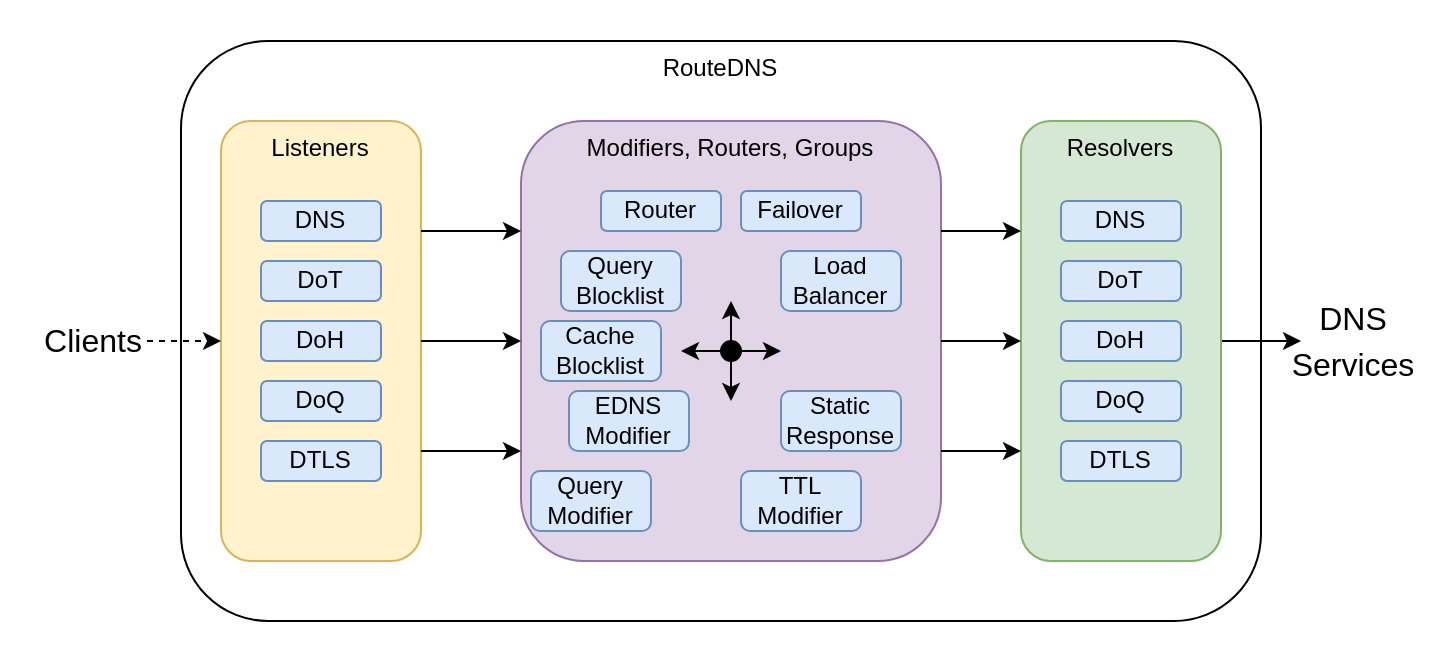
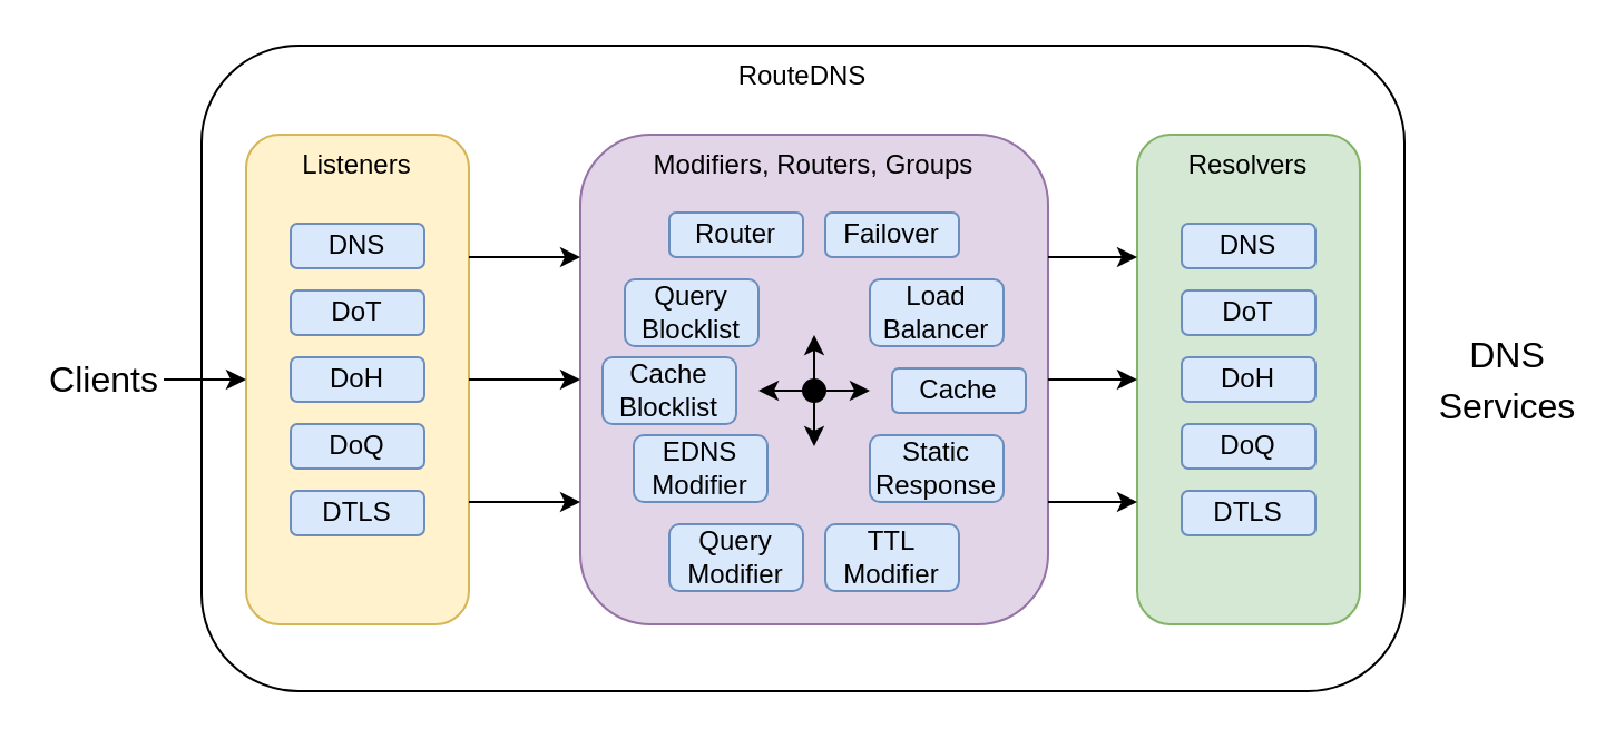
  <mxCell id="0" />
  <mxCell id="1" parent="0" />
  <mxCell id="2" value="RouteDNS" style="rounded=1;whiteSpace=wrap;html=1;fillColor=none;verticalAlign=top;" parent="1" vertex="1"><mxGeometry x="90" y="20" width="540" height="290" as="geometry" /></mxCell>
  <mxCell id="3" value="Listeners" style="rounded=1;whiteSpace=wrap;html=1;fillColor=#fff2cc;strokeColor=#d6b656;verticalAlign=top;" parent="1" vertex="1"><mxGeometry x="110" y="60" width="100" height="220" as="geometry" /></mxCell>
  <mxCell id="4" value="Modifiers, Routers, Groups" style="rounded=1;whiteSpace=wrap;html=1;fillColor=#e1d5e7;verticalAlign=top;strokeColor=#9673a6;" parent="1" vertex="1"><mxGeometry x="260" y="60" width="210" height="220" as="geometry" /></mxCell>
- <mxCell id="5" style="edgeStyle=orthogonalEdgeStyle;rounded=0;orthogonalLoop=1;jettySize=auto;html=1;entryX=0;entryY=0.5;entryDx=0;entryDy=0;fontSize=19;" parent="1" source="6" target="43" edge="1"><mxGeometry relative="1" as="geometry" /></mxCell>
  <mxCell id="6" value="Resolvers" style="rounded=1;whiteSpace=wrap;html=1;fillColor=#d5e8d4;strokeColor=#82b366;verticalAlign=top;" parent="1" vertex="1"><mxGeometry x="510" y="60" width="100" height="220" as="geometry" /></mxCell>
  <mxCell id="7" value="DNS" style="rounded=1;whiteSpace=wrap;html=1;fillColor=#dae8fc;strokeColor=#6c8ebf;" parent="1" vertex="1"><mxGeometry x="130" y="100" width="60" height="20" as="geometry" /></mxCell>
  <mxCell id="8" value="DoT" style="rounded=1;whiteSpace=wrap;html=1;fillColor=#dae8fc;strokeColor=#6c8ebf;" parent="1" vertex="1"><mxGeometry x="130" y="130" width="60" height="20" as="geometry" /></mxCell>
  <mxCell id="9" value="DoH" style="rounded=1;whiteSpace=wrap;html=1;fillColor=#dae8fc;strokeColor=#6c8ebf;" parent="1" vertex="1"><mxGeometry x="130" y="160" width="60" height="20" as="geometry" /></mxCell>
  <mxCell id="10" value="DoQ" style="rounded=1;whiteSpace=wrap;html=1;fillColor=#dae8fc;strokeColor=#6c8ebf;" parent="1" vertex="1"><mxGeometry x="130" y="190" width="60" height="20" as="geometry" /></mxCell>
  <mxCell id="11" value="DTLS" style="rounded=1;whiteSpace=wrap;html=1;fillColor=#dae8fc;strokeColor=#6c8ebf;" parent="1" vertex="1"><mxGeometry x="130" y="220" width="60" height="20" as="geometry" /></mxCell>
  <mxCell id="12" value="DNS" style="rounded=1;whiteSpace=wrap;html=1;fillColor=#dae8fc;strokeColor=#6c8ebf;" parent="1" vertex="1"><mxGeometry x="530" y="100" width="60" height="20" as="geometry" /></mxCell>
  <mxCell id="13" value="DoT" style="rounded=1;whiteSpace=wrap;html=1;fillColor=#dae8fc;strokeColor=#6c8ebf;" parent="1" vertex="1"><mxGeometry x="530" y="130" width="60" height="20" as="geometry" /></mxCell>
  <mxCell id="14" value="DoH" style="rounded=1;whiteSpace=wrap;html=1;fillColor=#dae8fc;strokeColor=#6c8ebf;" parent="1" vertex="1"><mxGeometry x="530" y="160" width="60" height="20" as="geometry" /></mxCell>
  <mxCell id="15" value="DoQ" style="rounded=1;whiteSpace=wrap;html=1;fillColor=#dae8fc;strokeColor=#6c8ebf;" parent="1" vertex="1"><mxGeometry x="530" y="190" width="60" height="20" as="geometry" /></mxCell>
  <mxCell id="16" value="DTLS" style="rounded=1;whiteSpace=wrap;html=1;fillColor=#dae8fc;strokeColor=#6c8ebf;" parent="1" vertex="1"><mxGeometry x="530" y="220" width="60" height="20" as="geometry" /></mxCell>
  <mxCell id="17" value="Router" style="rounded=1;whiteSpace=wrap;html=1;fillColor=#dae8fc;strokeColor=#6c8ebf;" parent="1" vertex="1"><mxGeometry x="300" y="95" width="60" height="20" as="geometry" /></mxCell>
  <mxCell id="18" value="Failover" style="rounded=1;whiteSpace=wrap;html=1;fillColor=#dae8fc;strokeColor=#6c8ebf;" parent="1" vertex="1"><mxGeometry x="370" y="95" width="60" height="20" as="geometry" /></mxCell>
  <mxCell id="19" value="Load Balancer" style="rounded=1;whiteSpace=wrap;html=1;fillColor=#dae8fc;strokeColor=#6c8ebf;" parent="1" vertex="1"><mxGeometry x="390" y="125" width="60" height="30" as="geometry" /></mxCell>
  <mxCell id="20" value="Query&lt;br&gt;Blocklist" style="rounded=1;whiteSpace=wrap;html=1;fillColor=#dae8fc;strokeColor=#6c8ebf;" parent="1" vertex="1"><mxGeometry x="280" y="125" width="60" height="30" as="geometry" /></mxCell>
  <mxCell id="21" value="EDNS Modifier" style="rounded=1;whiteSpace=wrap;html=1;fillColor=#dae8fc;strokeColor=#6c8ebf;" parent="1" vertex="1"><mxGeometry x="284" y="195" width="60" height="30" as="geometry" /></mxCell>
  <mxCell id="22" value="TTL Modifier" style="rounded=1;whiteSpace=wrap;html=1;fillColor=#dae8fc;strokeColor=#6c8ebf;" parent="1" vertex="1"><mxGeometry x="370" y="235" width="60" height="30" as="geometry" /></mxCell>
+ <mxCell id="23" value="Cache" style="rounded=1;whiteSpace=wrap;html=1;fillColor=#dae8fc;strokeColor=#6c8ebf;" parent="1" vertex="1"><mxGeometry x="400" y="165" width="60" height="20" as="geometry" /></mxCell>
  <mxCell id="24" value="Static Response" style="rounded=1;whiteSpace=wrap;html=1;fillColor=#dae8fc;strokeColor=#6c8ebf;" parent="1" vertex="1"><mxGeometry x="390" y="195" width="60" height="30" as="geometry" /></mxCell>
- <mxCell id="25" value="Query Modifier" style="rounded=1;whiteSpace=wrap;html=1;fillColor=#dae8fc;strokeColor=#6c8ebf;" parent="1" vertex="1"><mxGeometry x="265" y="235" width="60" height="30" as="geometry" /></mxCell>
+ <mxCell id="25" value="Query Modifier" style="rounded=1;whiteSpace=wrap;html=1;fillColor=#dae8fc;strokeColor=#6c8ebf;" parent="1" vertex="1"><mxGeometry x="300" y="235" width="60" height="30" as="geometry" /></mxCell>
  <mxCell id="26" value="Cache&lt;br&gt;Blocklist" style="rounded=1;whiteSpace=wrap;html=1;fillColor=#dae8fc;strokeColor=#6c8ebf;" parent="1" vertex="1"><mxGeometry x="270" y="160" width="60" height="30" as="geometry" /></mxCell>
  <mxCell id="27" value="" style="endArrow=classic;html=1;entryX=0;entryY=0.25;entryDx=0;entryDy=0;exitX=1;exitY=0.25;exitDx=0;exitDy=0;" parent="1" source="3" target="4" edge="1"><mxGeometry width="50" height="50" relative="1" as="geometry"><mxPoint x="-10" y="210" as="sourcePoint" /><mxPoint x="40" y="160" as="targetPoint" /></mxGeometry></mxCell>
  <mxCell id="28" value="" style="endArrow=classic;html=1;entryX=0;entryY=0.5;entryDx=0;entryDy=0;exitX=1;exitY=0.5;exitDx=0;exitDy=0;" parent="1" source="3" target="4" edge="1"><mxGeometry width="50" height="50" relative="1" as="geometry"><mxPoint x="210" y="165" as="sourcePoint" /><mxPoint x="260" y="165" as="targetPoint" /></mxGeometry></mxCell>
  <mxCell id="29" value="" style="endArrow=classic;html=1;entryX=0;entryY=0.75;entryDx=0;entryDy=0;exitX=1;exitY=0.75;exitDx=0;exitDy=0;" parent="1" source="3" target="4" edge="1"><mxGeometry width="50" height="50" relative="1" as="geometry"><mxPoint x="220" y="220" as="sourcePoint" /><mxPoint x="270" y="220" as="targetPoint" /></mxGeometry></mxCell>
  <mxCell id="30" value="" style="endArrow=classic;html=1;entryX=0;entryY=0.25;entryDx=0;entryDy=0;exitX=1;exitY=0.25;exitDx=0;exitDy=0;" parent="1" source="4" target="6" edge="1"><mxGeometry width="50" height="50" relative="1" as="geometry"><mxPoint x="460" y="100" as="sourcePoint" /><mxPoint x="510" y="100" as="targetPoint" /></mxGeometry></mxCell>
  <mxCell id="31" value="" style="endArrow=classic;html=1;entryX=0;entryY=0.5;entryDx=0;entryDy=0;exitX=1;exitY=0.5;exitDx=0;exitDy=0;" parent="1" source="4" target="6" edge="1"><mxGeometry width="50" height="50" relative="1" as="geometry"><mxPoint x="470" y="184.71" as="sourcePoint" /><mxPoint x="520" y="184.71" as="targetPoint" /></mxGeometry></mxCell>
  <mxCell id="32" value="" style="endArrow=classic;html=1;entryX=0;entryY=0.75;entryDx=0;entryDy=0;exitX=1;exitY=0.75;exitDx=0;exitDy=0;" parent="1" source="4" target="6" edge="1"><mxGeometry width="50" height="50" relative="1" as="geometry"><mxPoint x="470" y="230" as="sourcePoint" /><mxPoint x="520" y="230" as="targetPoint" /></mxGeometry></mxCell>
  <mxCell id="33" value="" style="group" parent="1" vertex="1" connectable="0"><mxGeometry x="340" y="150" width="50" height="50" as="geometry" /></mxCell>
  <mxCell id="34" value="" style="group" parent="33" vertex="1" connectable="0"><mxGeometry width="50" height="50" as="geometry" /></mxCell>
  <mxCell id="35" value="" style="group" parent="34" vertex="1" connectable="0"><mxGeometry width="50" height="50" as="geometry" /></mxCell>
  <mxCell id="36" value="" style="ellipse;whiteSpace=wrap;html=1;aspect=fixed;fillColor=#000000;labelBackgroundColor=none;" parent="35" vertex="1"><mxGeometry x="20" y="20" width="10" height="10" as="geometry" /></mxCell>
  <mxCell id="37" value="" style="endArrow=classic;html=1;exitX=0.5;exitY=0;exitDx=0;exitDy=0;" parent="35" source="36" edge="1"><mxGeometry width="50" height="50" relative="1" as="geometry"><mxPoint x="-30" y="10" as="sourcePoint" /><mxPoint x="25" as="targetPoint" /></mxGeometry></mxCell>
  <mxCell id="38" value="" style="endArrow=classic;html=1;exitX=0.5;exitY=1;exitDx=0;exitDy=0;" parent="35" source="36" edge="1"><mxGeometry width="50" height="50" relative="1" as="geometry"><mxPoint x="35" y="30" as="sourcePoint" /><mxPoint x="25" y="50" as="targetPoint" /></mxGeometry></mxCell>
  <mxCell id="39" value="" style="endArrow=classic;html=1;exitX=0;exitY=0.5;exitDx=0;exitDy=0;" parent="35" source="36" edge="1"><mxGeometry width="50" height="50" relative="1" as="geometry"><mxPoint x="35" y="40" as="sourcePoint" /><mxPoint y="25" as="targetPoint" /></mxGeometry></mxCell>
  <mxCell id="40" value="" style="endArrow=classic;html=1;exitX=1;exitY=0.5;exitDx=0;exitDy=0;" parent="35" source="36" edge="1"><mxGeometry width="50" height="50" relative="1" as="geometry"><mxPoint x="30" y="35" as="sourcePoint" /><mxPoint x="50" y="25" as="targetPoint" /></mxGeometry></mxCell>
- <mxCell id="41" style="edgeStyle=orthogonalEdgeStyle;rounded=0;orthogonalLoop=1;jettySize=auto;html=1;entryX=0;entryY=0.5;entryDx=0;entryDy=0;exitX=1;exitY=0.5;exitDx=0;exitDy=0;dashed=1;" parent="1" source="42" target="3" edge="1"><mxGeometry relative="1" as="geometry"><mxPoint x="40" y="170" as="sourcePoint" /></mxGeometry></mxCell>
+ <mxCell id="41" style="edgeStyle=orthogonalEdgeStyle;rounded=0;orthogonalLoop=1;jettySize=auto;html=1;entryX=0;entryY=0.5;entryDx=0;entryDy=0;exitX=1;exitY=0.5;exitDx=0;exitDy=0;" parent="1" source="42" target="3" edge="1"><mxGeometry relative="1" as="geometry"><mxPoint x="40" y="170" as="sourcePoint" /></mxGeometry></mxCell>
  <mxCell id="42" value="&lt;font style=&quot;font-size: 16px&quot;&gt;Clients&lt;/font&gt;" style="text;html=1;strokeColor=none;fillColor=none;align=center;verticalAlign=middle;whiteSpace=wrap;rounded=0;labelBackgroundColor=none;fontSize=19;aspect=fixed;" parent="1" vertex="1"><mxGeometry x="20" y="160" width="53" height="20" as="geometry" /></mxCell>
  <mxCell id="43" value="&lt;font style=&quot;font-size: 16px&quot;&gt;DNS&lt;br&gt;Services&lt;br&gt;&lt;/font&gt;" style="text;html=1;strokeColor=none;fillColor=none;align=center;verticalAlign=middle;whiteSpace=wrap;rounded=0;labelBackgroundColor=none;fontSize=19;aspect=fixed;spacing=2;" parent="1" vertex="1"><mxGeometry x="650" y="160" width="53" height="20" as="geometry" /></mxCell>
